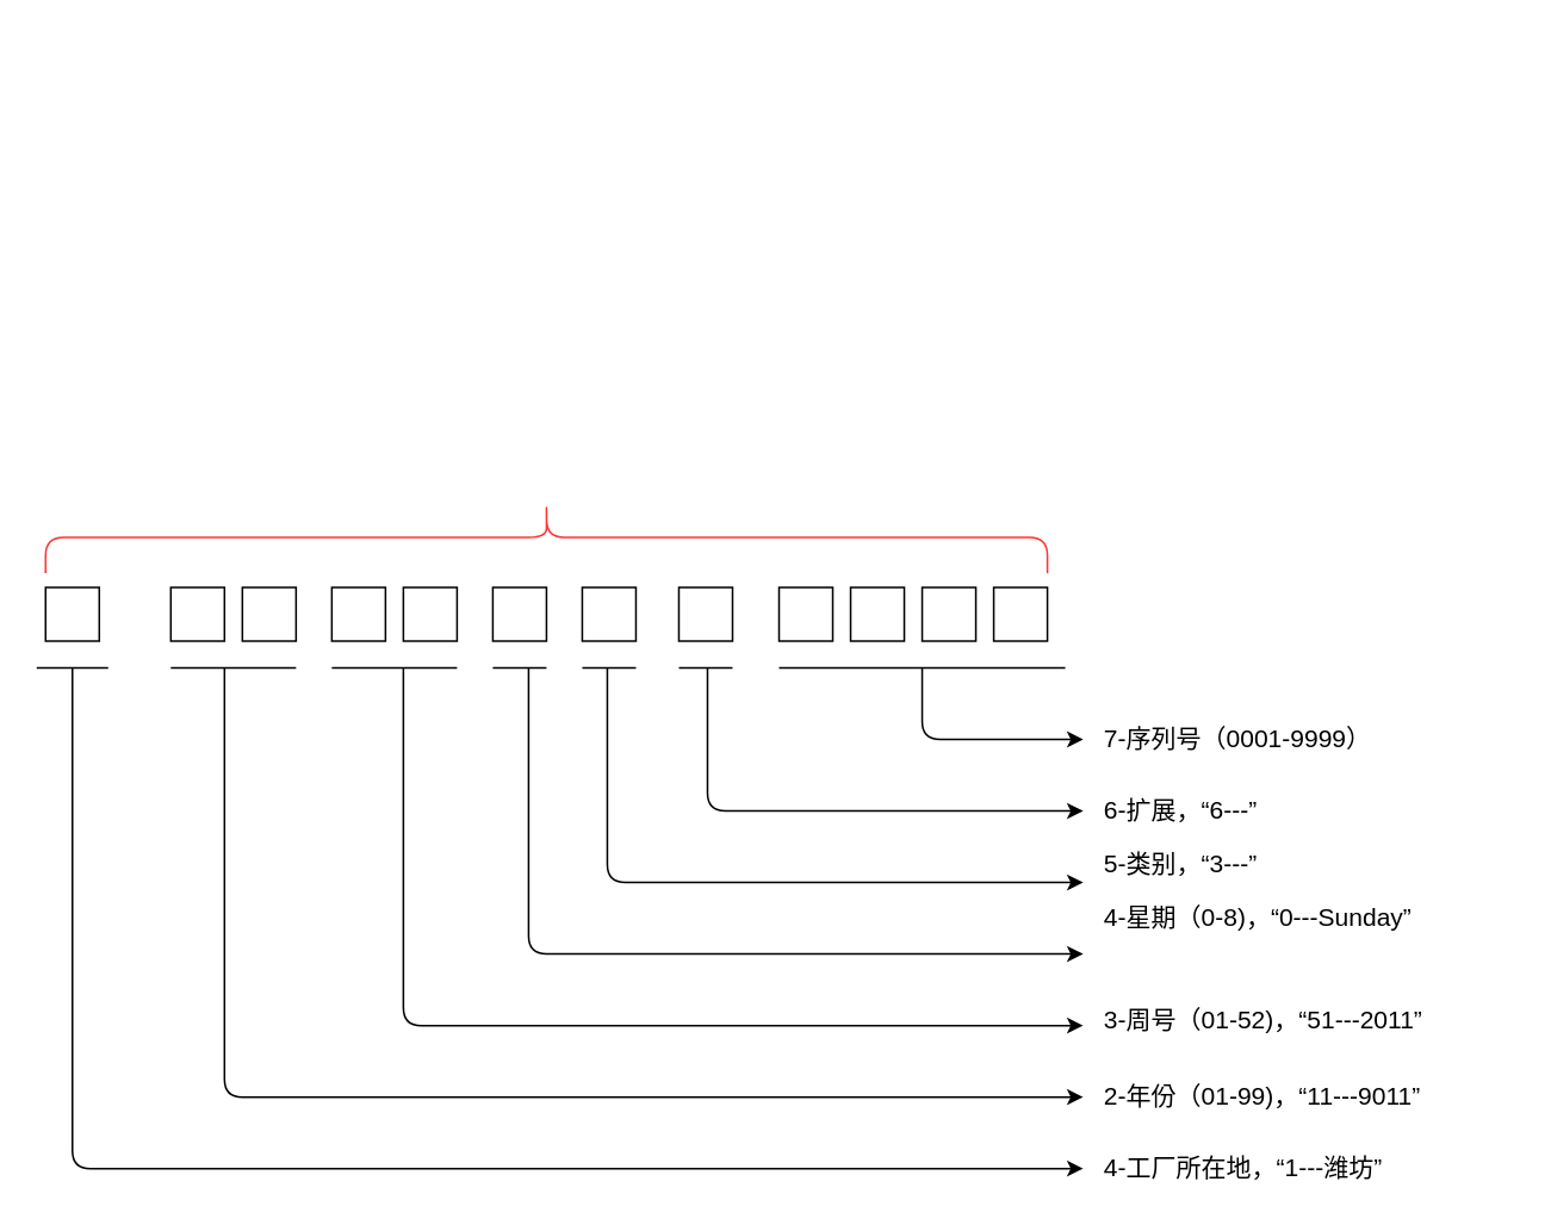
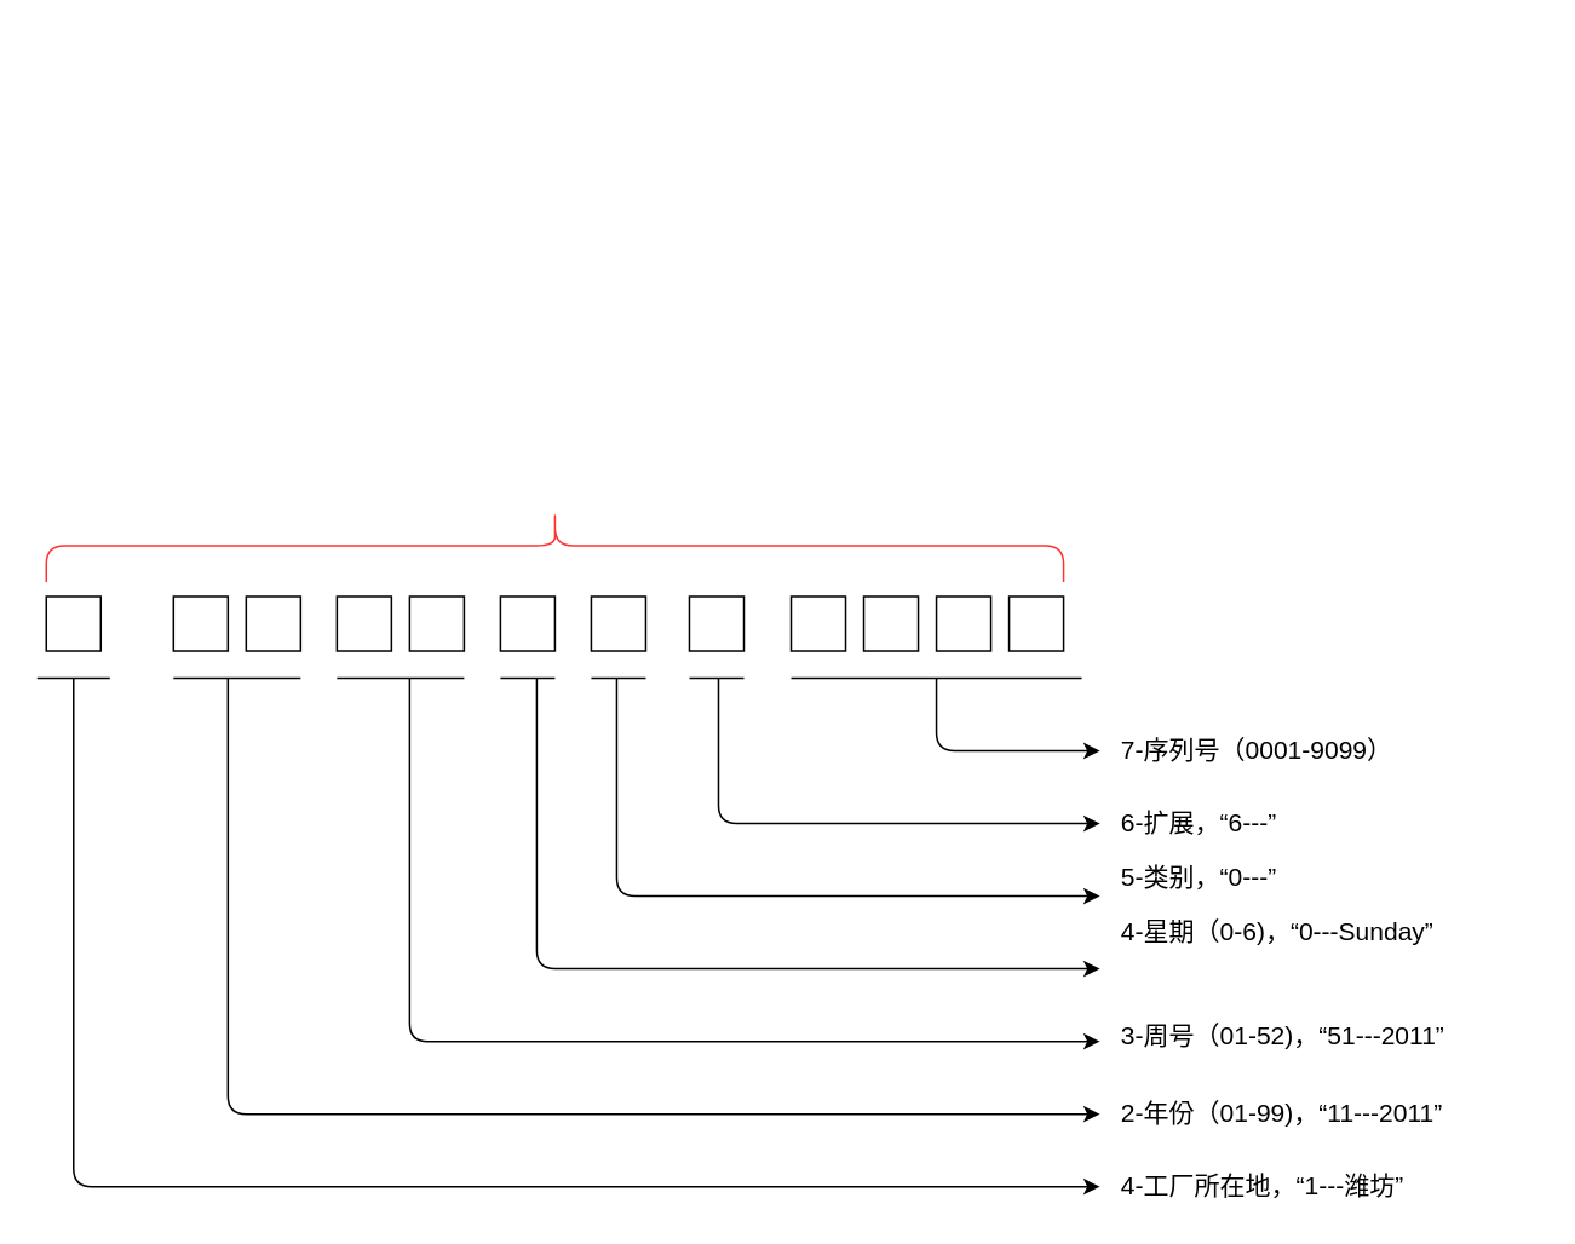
  <mxCell id="0" />
  <mxCell id="1" parent="0" />
  <mxCell id="2" value="" style="whiteSpace=wrap;html=1;aspect=fixed;" vertex="1" parent="1"><mxGeometry x="25" y="328" width="30" height="30" as="geometry" /></mxCell>
  <mxCell id="3" value="" style="whiteSpace=wrap;html=1;aspect=fixed;" vertex="1" parent="1"><mxGeometry x="95" y="328" width="30" height="30" as="geometry" /></mxCell>
  <mxCell id="4" value="" style="whiteSpace=wrap;html=1;aspect=fixed;" vertex="1" parent="1"><mxGeometry x="135" y="328" width="30" height="30" as="geometry" /></mxCell>
  <mxCell id="5" value="" style="whiteSpace=wrap;html=1;aspect=fixed;" vertex="1" parent="1"><mxGeometry x="185" y="328" width="30" height="30" as="geometry" /></mxCell>
  <mxCell id="6" value="" style="whiteSpace=wrap;html=1;aspect=fixed;" vertex="1" parent="1"><mxGeometry x="225" y="328" width="30" height="30" as="geometry" /></mxCell>
  <mxCell id="7" value="" style="whiteSpace=wrap;html=1;aspect=fixed;" vertex="1" parent="1"><mxGeometry x="275" y="328" width="30" height="30" as="geometry" /></mxCell>
  <mxCell id="8" value="" style="whiteSpace=wrap;html=1;aspect=fixed;" vertex="1" parent="1"><mxGeometry x="325" y="328" width="30" height="30" as="geometry" /></mxCell>
  <mxCell id="9" value="" style="whiteSpace=wrap;html=1;aspect=fixed;" vertex="1" parent="1"><mxGeometry x="379" y="328" width="30" height="30" as="geometry" /></mxCell>
  <mxCell id="10" value="" style="whiteSpace=wrap;html=1;aspect=fixed;" vertex="1" parent="1"><mxGeometry x="435" y="328" width="30" height="30" as="geometry" /></mxCell>
  <mxCell id="11" value="" style="whiteSpace=wrap;html=1;aspect=fixed;" vertex="1" parent="1"><mxGeometry x="475" y="328" width="30" height="30" as="geometry" /></mxCell>
  <mxCell id="12" value="" style="whiteSpace=wrap;html=1;aspect=fixed;" vertex="1" parent="1"><mxGeometry x="515" y="328" width="30" height="30" as="geometry" /></mxCell>
  <mxCell id="13" value="" style="whiteSpace=wrap;html=1;aspect=fixed;" vertex="1" parent="1"><mxGeometry x="555" y="328" width="30" height="30" as="geometry" /></mxCell>
  <mxCell id="14" value="" style="shape=curlyBracket;whiteSpace=wrap;html=1;rounded=1;rotation=90;strokeColor=#FF3333;" vertex="1" parent="1"><mxGeometry x="285" y="20" width="40" height="560" as="geometry" /></mxCell>
  <mxCell id="15" value="" style="endArrow=none;html=1;" edge="1" parent="1"><mxGeometry width="50" height="50" relative="1" as="geometry"><mxPoint x="20" y="373" as="sourcePoint" /><mxPoint x="60" y="373" as="targetPoint" /></mxGeometry></mxCell>
  <mxCell id="16" value="" style="endArrow=classic;html=1;" edge="1" parent="1"><mxGeometry width="50" height="50" relative="1" as="geometry"><mxPoint x="40" y="373" as="sourcePoint" /><mxPoint x="605" y="653" as="targetPoint" /><Array as="points"><mxPoint x="40" y="653" /><mxPoint x="325" y="653" /></Array></mxGeometry></mxCell>
  <mxCell id="17" value="&lt;font style=&quot;font-size: 14px&quot;&gt;4-工厂所在地，“1---潍坊”&lt;/font&gt;" style="text;html=1;strokeColor=none;fillColor=none;align=left;verticalAlign=middle;whiteSpace=wrap;rounded=0;" vertex="1" parent="1"><mxGeometry x="615" y="643" width="230" height="20" as="geometry" /></mxCell>
  <mxCell id="18" value="" style="endArrow=none;html=1;" edge="1" parent="1"><mxGeometry width="50" height="50" relative="1" as="geometry"><mxPoint x="435" y="373" as="sourcePoint" /><mxPoint x="595" y="373" as="targetPoint" /></mxGeometry></mxCell>
  <mxCell id="19" value="" style="endArrow=classic;html=1;" edge="1" parent="1"><mxGeometry width="50" height="50" relative="1" as="geometry"><mxPoint x="515" y="373" as="sourcePoint" /><mxPoint x="605" y="413" as="targetPoint" /><Array as="points"><mxPoint x="515" y="413" /><mxPoint x="555" y="413" /></Array></mxGeometry></mxCell>
  <mxCell id="20" value="" style="endArrow=none;html=1;" edge="1" parent="1"><mxGeometry width="50" height="50" relative="1" as="geometry"><mxPoint x="379" y="373" as="sourcePoint" /><mxPoint x="409" y="373" as="targetPoint" /></mxGeometry></mxCell>
  <mxCell id="21" value="" style="endArrow=classic;html=1;" edge="1" parent="1"><mxGeometry width="50" height="50" relative="1" as="geometry"><mxPoint x="395" y="373" as="sourcePoint" /><mxPoint x="605" y="453" as="targetPoint" /><Array as="points"><mxPoint x="395" y="453" /></Array></mxGeometry></mxCell>
  <mxCell id="22" value="" style="endArrow=none;html=1;" edge="1" parent="1"><mxGeometry width="50" height="50" relative="1" as="geometry"><mxPoint x="325" y="373" as="sourcePoint" /><mxPoint x="355" y="373" as="targetPoint" /></mxGeometry></mxCell>
  <mxCell id="23" value="" style="endArrow=none;html=1;" edge="1" parent="1"><mxGeometry width="50" height="50" relative="1" as="geometry"><mxPoint x="275" y="373" as="sourcePoint" /><mxPoint x="305" y="373" as="targetPoint" /></mxGeometry></mxCell>
  <mxCell id="24" value="" style="endArrow=none;html=1;" edge="1" parent="1"><mxGeometry width="50" height="50" relative="1" as="geometry"><mxPoint x="185" y="373" as="sourcePoint" /><mxPoint x="255" y="373" as="targetPoint" /></mxGeometry></mxCell>
  <mxCell id="25" value="" style="endArrow=none;html=1;" edge="1" parent="1"><mxGeometry width="50" height="50" relative="1" as="geometry"><mxPoint x="95" y="373" as="sourcePoint" /><mxPoint x="165" y="373" as="targetPoint" /></mxGeometry></mxCell>
  <mxCell id="26" value="" style="endArrow=classic;html=1;" edge="1" parent="1"><mxGeometry width="50" height="50" relative="1" as="geometry"><mxPoint x="339" y="373" as="sourcePoint" /><mxPoint x="605" y="493" as="targetPoint" /><Array as="points"><mxPoint x="339" y="493" /><mxPoint x="475" y="493" /></Array></mxGeometry></mxCell>
  <mxCell id="27" value="" style="endArrow=classic;html=1;" edge="1" parent="1"><mxGeometry width="50" height="50" relative="1" as="geometry"><mxPoint x="295" y="373" as="sourcePoint" /><mxPoint x="605" y="533" as="targetPoint" /><Array as="points"><mxPoint x="295" y="533" /><mxPoint x="445" y="533" /></Array></mxGeometry></mxCell>
  <mxCell id="28" value="" style="endArrow=classic;html=1;" edge="1" parent="1"><mxGeometry width="50" height="50" relative="1" as="geometry"><mxPoint x="225" y="373" as="sourcePoint" /><mxPoint x="605" y="573" as="targetPoint" /><Array as="points"><mxPoint x="225" y="573" /><mxPoint x="425" y="573" /></Array></mxGeometry></mxCell>
  <mxCell id="29" value="" style="endArrow=classic;html=1;" edge="1" parent="1"><mxGeometry width="50" height="50" relative="1" as="geometry"><mxPoint x="125" y="373" as="sourcePoint" /><mxPoint x="605" y="613" as="targetPoint" /><Array as="points"><mxPoint x="125" y="613" /><mxPoint x="365" y="613" /></Array></mxGeometry></mxCell>
- <mxCell id="30" value="&lt;font style=&quot;font-size: 14px&quot;&gt;2-年份（01-99)，“11---9011”&lt;/font&gt;" style="text;html=1;strokeColor=none;fillColor=none;align=left;verticalAlign=middle;whiteSpace=wrap;rounded=0;" vertex="1" parent="1"><mxGeometry x="615" y="603" width="230" height="20" as="geometry" /></mxCell>
+ <mxCell id="30" value="&lt;font style=&quot;font-size: 14px&quot;&gt;2-年份（01-99)，“11---2011”&lt;/font&gt;" style="text;html=1;strokeColor=none;fillColor=none;align=left;verticalAlign=middle;whiteSpace=wrap;rounded=0;" vertex="1" parent="1"><mxGeometry x="615" y="603" width="230" height="20" as="geometry" /></mxCell>
  <mxCell id="31" value="&lt;font style=&quot;font-size: 14px&quot;&gt;3-周号（01-52)，“51---2011”&lt;/font&gt;" style="text;html=1;strokeColor=none;fillColor=none;align=left;verticalAlign=middle;whiteSpace=wrap;rounded=0;" vertex="1" parent="1"><mxGeometry x="615" y="560" width="230" height="20" as="geometry" /></mxCell>
- <mxCell id="32" value="&lt;font style=&quot;font-size: 14px&quot;&gt;4-星期（0-8)，“0---Sunday”&lt;/font&gt;" style="text;html=1;strokeColor=none;fillColor=none;align=left;verticalAlign=middle;whiteSpace=wrap;rounded=0;" vertex="1" parent="1"><mxGeometry x="615" y="503" width="230" height="20" as="geometry" /></mxCell>
- <mxCell id="33" value="&lt;font style=&quot;font-size: 14px&quot;&gt;5-类别，“3---”&lt;/font&gt;" style="text;html=1;strokeColor=none;fillColor=none;align=left;verticalAlign=middle;whiteSpace=wrap;rounded=0;" vertex="1" parent="1"><mxGeometry x="615" y="473" width="230" height="20" as="geometry" /></mxCell>
+ <mxCell id="32" value="&lt;font style=&quot;font-size: 14px&quot;&gt;4-星期（0-6)，“0---Sunday”&lt;/font&gt;" style="text;html=1;strokeColor=none;fillColor=none;align=left;verticalAlign=middle;whiteSpace=wrap;rounded=0;" vertex="1" parent="1"><mxGeometry x="615" y="503" width="230" height="20" as="geometry" /></mxCell>
+ <mxCell id="33" value="&lt;font style=&quot;font-size: 14px&quot;&gt;5-类别，“0---”&lt;/font&gt;" style="text;html=1;strokeColor=none;fillColor=none;align=left;verticalAlign=middle;whiteSpace=wrap;rounded=0;" vertex="1" parent="1"><mxGeometry x="615" y="473" width="230" height="20" as="geometry" /></mxCell>
  <mxCell id="34" value="&lt;font style=&quot;font-size: 14px&quot;&gt;6-扩展，“6---”&lt;/font&gt;" style="text;html=1;strokeColor=none;fillColor=none;align=left;verticalAlign=middle;whiteSpace=wrap;rounded=0;" vertex="1" parent="1"><mxGeometry x="615" y="443" width="230" height="20" as="geometry" /></mxCell>
- <mxCell id="35" value="&lt;font style=&quot;font-size: 14px&quot;&gt;7-序列号（0001-9999）&lt;/font&gt;" style="text;html=1;strokeColor=none;fillColor=none;align=left;verticalAlign=middle;whiteSpace=wrap;rounded=0;" vertex="1" parent="1"><mxGeometry x="615" y="403" width="230" height="20" as="geometry" /></mxCell>
+ <mxCell id="35" value="&lt;font style=&quot;font-size: 14px&quot;&gt;7-序列号（0001-9099）&lt;/font&gt;" style="text;html=1;strokeColor=none;fillColor=none;align=left;verticalAlign=middle;whiteSpace=wrap;rounded=0;" vertex="1" parent="1"><mxGeometry x="615" y="403" width="230" height="20" as="geometry" /></mxCell>
